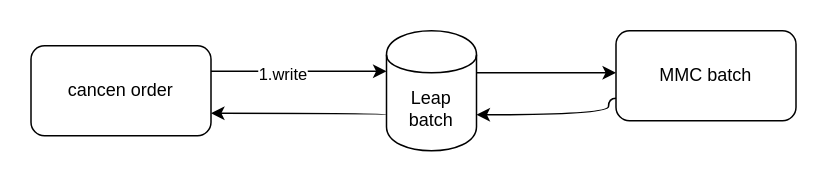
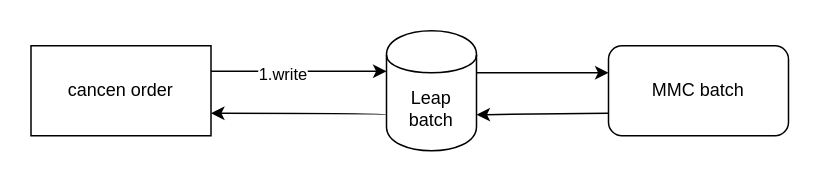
  <mxCell id="0" />
  <mxCell id="1" parent="0" />
  <mxCell id="2" value="" style="edgeStyle=orthogonalEdgeStyle;rounded=0;orthogonalLoop=1;jettySize=auto;html=1;" edge="1" parent="1" source="4" target="7"><mxGeometry relative="1" as="geometry"><Array as="points"><mxPoint x="192" y="47" /><mxPoint x="192" y="47" /></Array></mxGeometry></mxCell>
  <mxCell id="3" value="1.write" style="edgeLabel;html=1;align=center;verticalAlign=middle;resizable=0;points=[];" vertex="1" connectable="0" parent="2"><mxGeometry x="-0.179" y="-1" relative="1" as="geometry"><mxPoint x="-1" as="offset" /></mxGeometry></mxCell>
- <mxCell id="4" value="cancen order" style="rounded=1;whiteSpace=wrap;html=1;" vertex="1" parent="1"><mxGeometry x="20" y="30" width="120" height="60" as="geometry" /></mxCell>
+ <mxCell id="4" value="cancen order" style="whiteSpace=wrap;html=1;rounded=0;" vertex="1" parent="1"><mxGeometry x="20" y="30" width="120" height="60" as="geometry" /></mxCell>
  <mxCell id="5" value="" style="edgeStyle=orthogonalEdgeStyle;rounded=0;orthogonalLoop=1;jettySize=auto;html=1;" edge="1" parent="1" source="7" target="9"><mxGeometry relative="1" as="geometry"><Array as="points"><mxPoint x="368" y="48" /><mxPoint x="368" y="48" /></Array></mxGeometry></mxCell>
  <mxCell id="6" style="edgeStyle=orthogonalEdgeStyle;curved=1;orthogonalLoop=1;jettySize=auto;html=1;exitX=0;exitY=0.7;exitDx=0;exitDy=0;entryX=1;entryY=0.75;entryDx=0;entryDy=0;" edge="1" parent="1" source="7" target="4"><mxGeometry relative="1" as="geometry"><Array as="points"><mxPoint x="257" y="75" /></Array></mxGeometry></mxCell>
  <mxCell id="7" value="Leap batch" style="shape=cylinder;whiteSpace=wrap;html=1;boundedLbl=1;backgroundOutline=1;rounded=1;" vertex="1" parent="1"><mxGeometry x="257" y="20" width="60" height="80" as="geometry" /></mxCell>
  <mxCell id="8" style="edgeStyle=orthogonalEdgeStyle;curved=1;orthogonalLoop=1;jettySize=auto;html=1;exitX=0;exitY=0.75;exitDx=0;exitDy=0;entryX=1;entryY=0.7;entryDx=0;entryDy=0;" edge="1" parent="1" source="9" target="7"><mxGeometry relative="1" as="geometry"><Array as="points"><mxPoint x="405" y="76" /></Array></mxGeometry></mxCell>
- <mxCell id="9" value="MMC batch" style="rounded=1;whiteSpace=wrap;html=1;" vertex="1" parent="1"><mxGeometry x="410" y="20" width="120" height="60" as="geometry" /></mxCell>
+ <mxCell id="9" value="MMC batch" style="rounded=1;whiteSpace=wrap;html=1;" vertex="1" parent="1"><mxGeometry x="405" y="30" width="120" height="60" as="geometry" /></mxCell>
